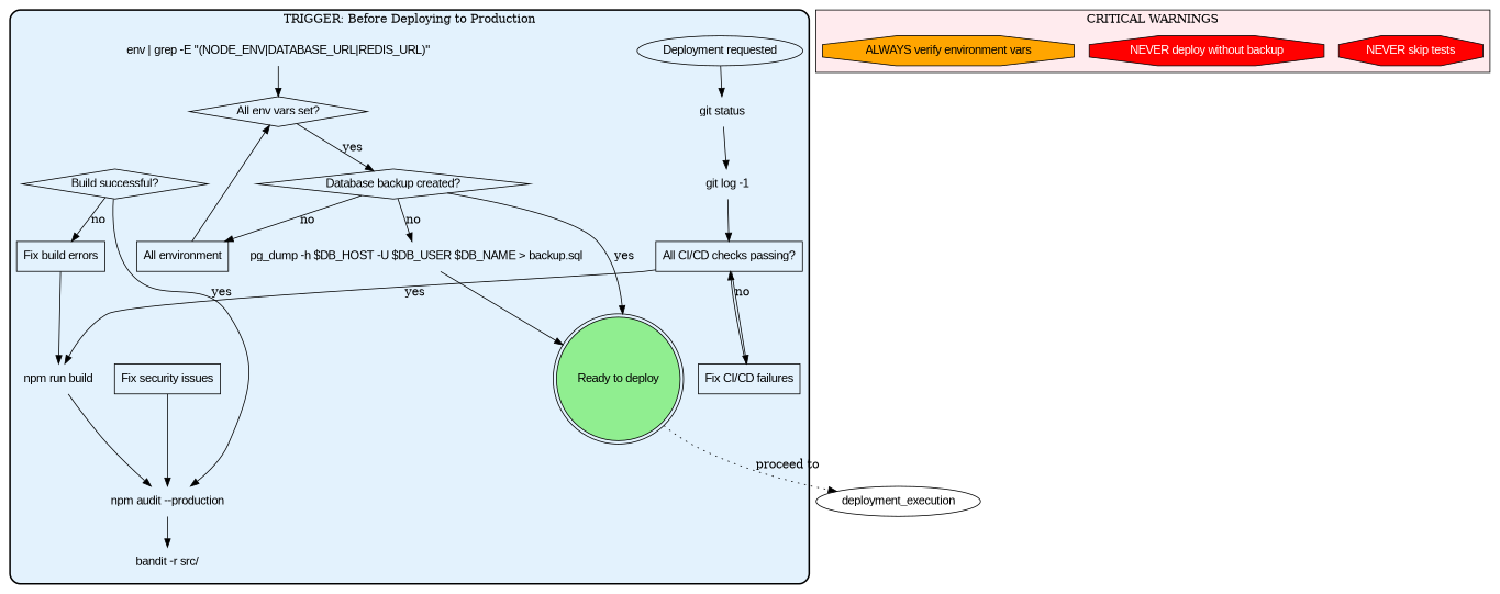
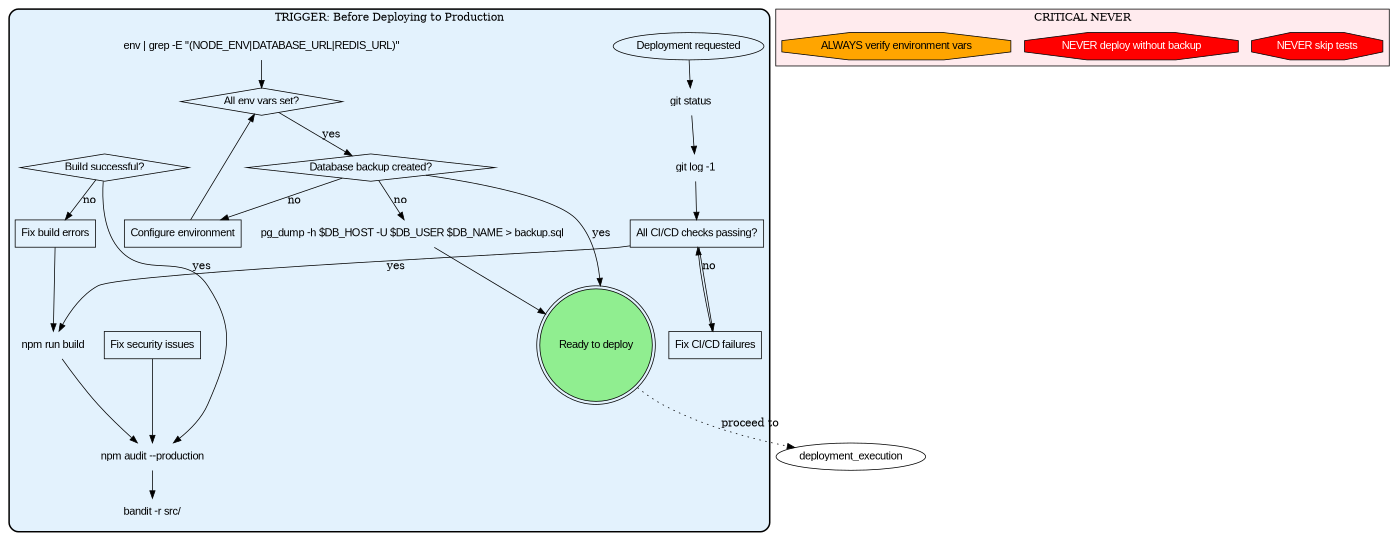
  digraph {
    rankdir=TB
    node [fontname=Arial shape=plaintext]
    "Deployment requested" [shape=ellipse]
    "git status"
    "git log -1"
    "All CI/CD checks passing?" [shape=box]
    "Fix CI/CD failures" [shape=box]
    "npm run build"
    "Build successful?" [shape=diamond]
    "Fix build errors" [shape=box]
    "npm audit --production"
    "bandit -r src/"
    "Fix security issues" [shape=box]
    "env | grep -E \"(NODE_ENV|DATABASE_URL|REDIS_URL)\""
    "All env vars set?" [shape=diamond]
-   "Configure environment" [shape=box label="All environment"]
+   "Configure environment" [shape=box]
    "Database backup created?" [shape=diamond]
    "pg_dump -h $DB_HOST -U $DB_USER $DB_NAME > backup.sql"
    "Ready to deploy" [fillcolor=lightgreen shape=doublecircle style=filled]
    "NEVER skip tests" [fillcolor=red fontcolor=white shape=octagon style=filled]
    "NEVER deploy without backup" [fillcolor=red fontcolor=white shape=octagon style=filled]
    "ALWAYS verify environment vars" [fillcolor=orange shape=octagon style=filled]
    deployment_execution [shape=""]
    subgraph cluster_1 {
      bgcolor="#e3f2fd"
      label="TRIGGER: Before Deploying to Production"
      style="rounded,bold"
      "Deployment requested"
      "git status"
      "git log -1"
      "All CI/CD checks passing?"
      "Fix CI/CD failures"
      "npm run build"
      "Build successful?"
      "Fix build errors"
      "npm audit --production"
      "bandit -r src/"
      "Fix security issues"
      "env | grep -E \"(NODE_ENV|DATABASE_URL|REDIS_URL)\""
      "All env vars set?"
      "Configure environment"
      "Database backup created?"
      "pg_dump -h $DB_HOST -U $DB_USER $DB_NAME > backup.sql"
      "Ready to deploy"
    }
    subgraph cluster_2 {
      bgcolor="#ffebee"
-     label="CRITICAL WARNINGS"
+     label="CRITICAL NEVER"
      style=filled
      "NEVER skip tests"
      "NEVER deploy without backup"
      "ALWAYS verify environment vars"
    }
    "Deployment requested" -> "git status"
    "git status" -> "git log -1"
    "git log -1" -> "All CI/CD checks passing?"
    "All CI/CD checks passing?" -> "Fix CI/CD failures" [label=no]
    "All CI/CD checks passing?" -> "npm run build" [label=yes]
    "Fix CI/CD failures" -> "All CI/CD checks passing?"
    "npm run build" -> "npm audit --production"
    "Build successful?" -> "Fix build errors" [label=no]
    "Build successful?" -> "npm audit --production" [label=yes]
    "Fix build errors" -> "npm run build"
    "npm audit --production" -> "bandit -r src/"
    "Fix security issues" -> "npm audit --production"
    "env | grep -E \"(NODE_ENV|DATABASE_URL|REDIS_URL)\"" -> "All env vars set?"
    "All env vars set?" -> "Database backup created?" [label=yes]
    "Configure environment" -> "All env vars set?"
    "Database backup created?" -> "Configure environment" [label=no]
    "Database backup created?" -> "pg_dump -h $DB_HOST -U $DB_USER $DB_NAME > backup.sql" [label=no]
    "Database backup created?" -> "Ready to deploy" [label=yes]
    "pg_dump -h $DB_HOST -U $DB_USER $DB_NAME > backup.sql" -> "Ready to deploy"
    "Ready to deploy" -> deployment_execution [label="proceed to" style=dotted]
  }
